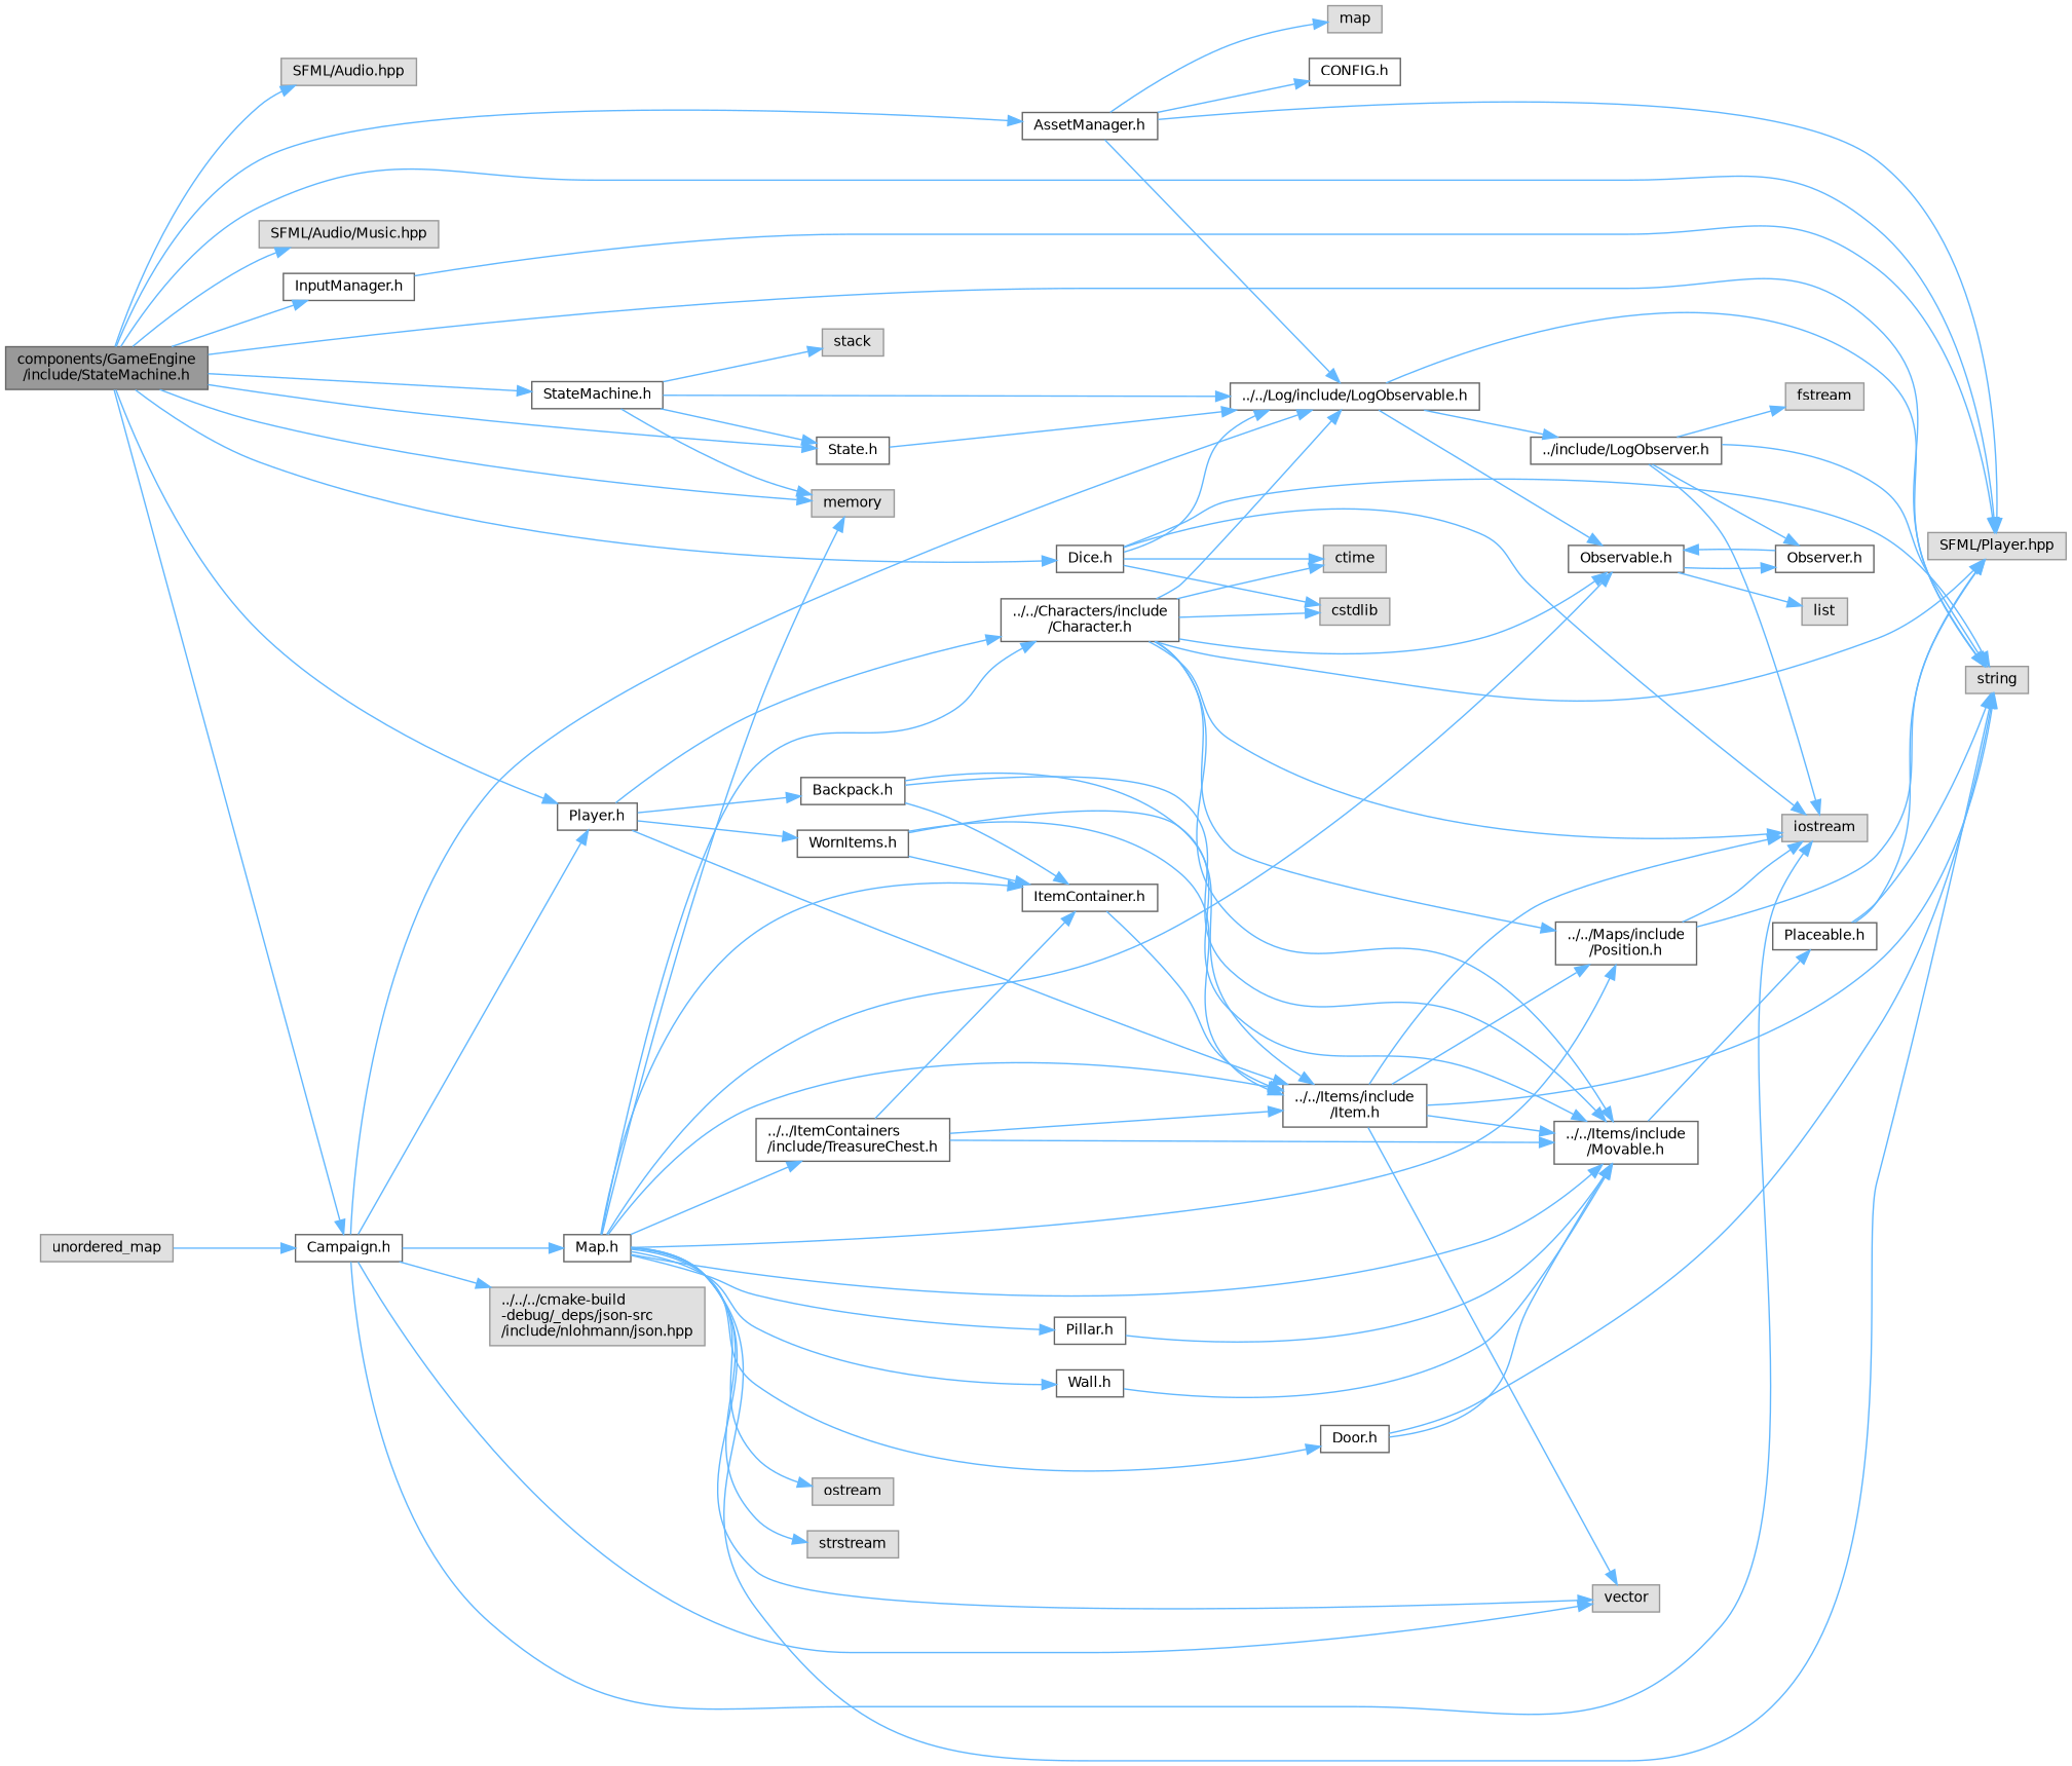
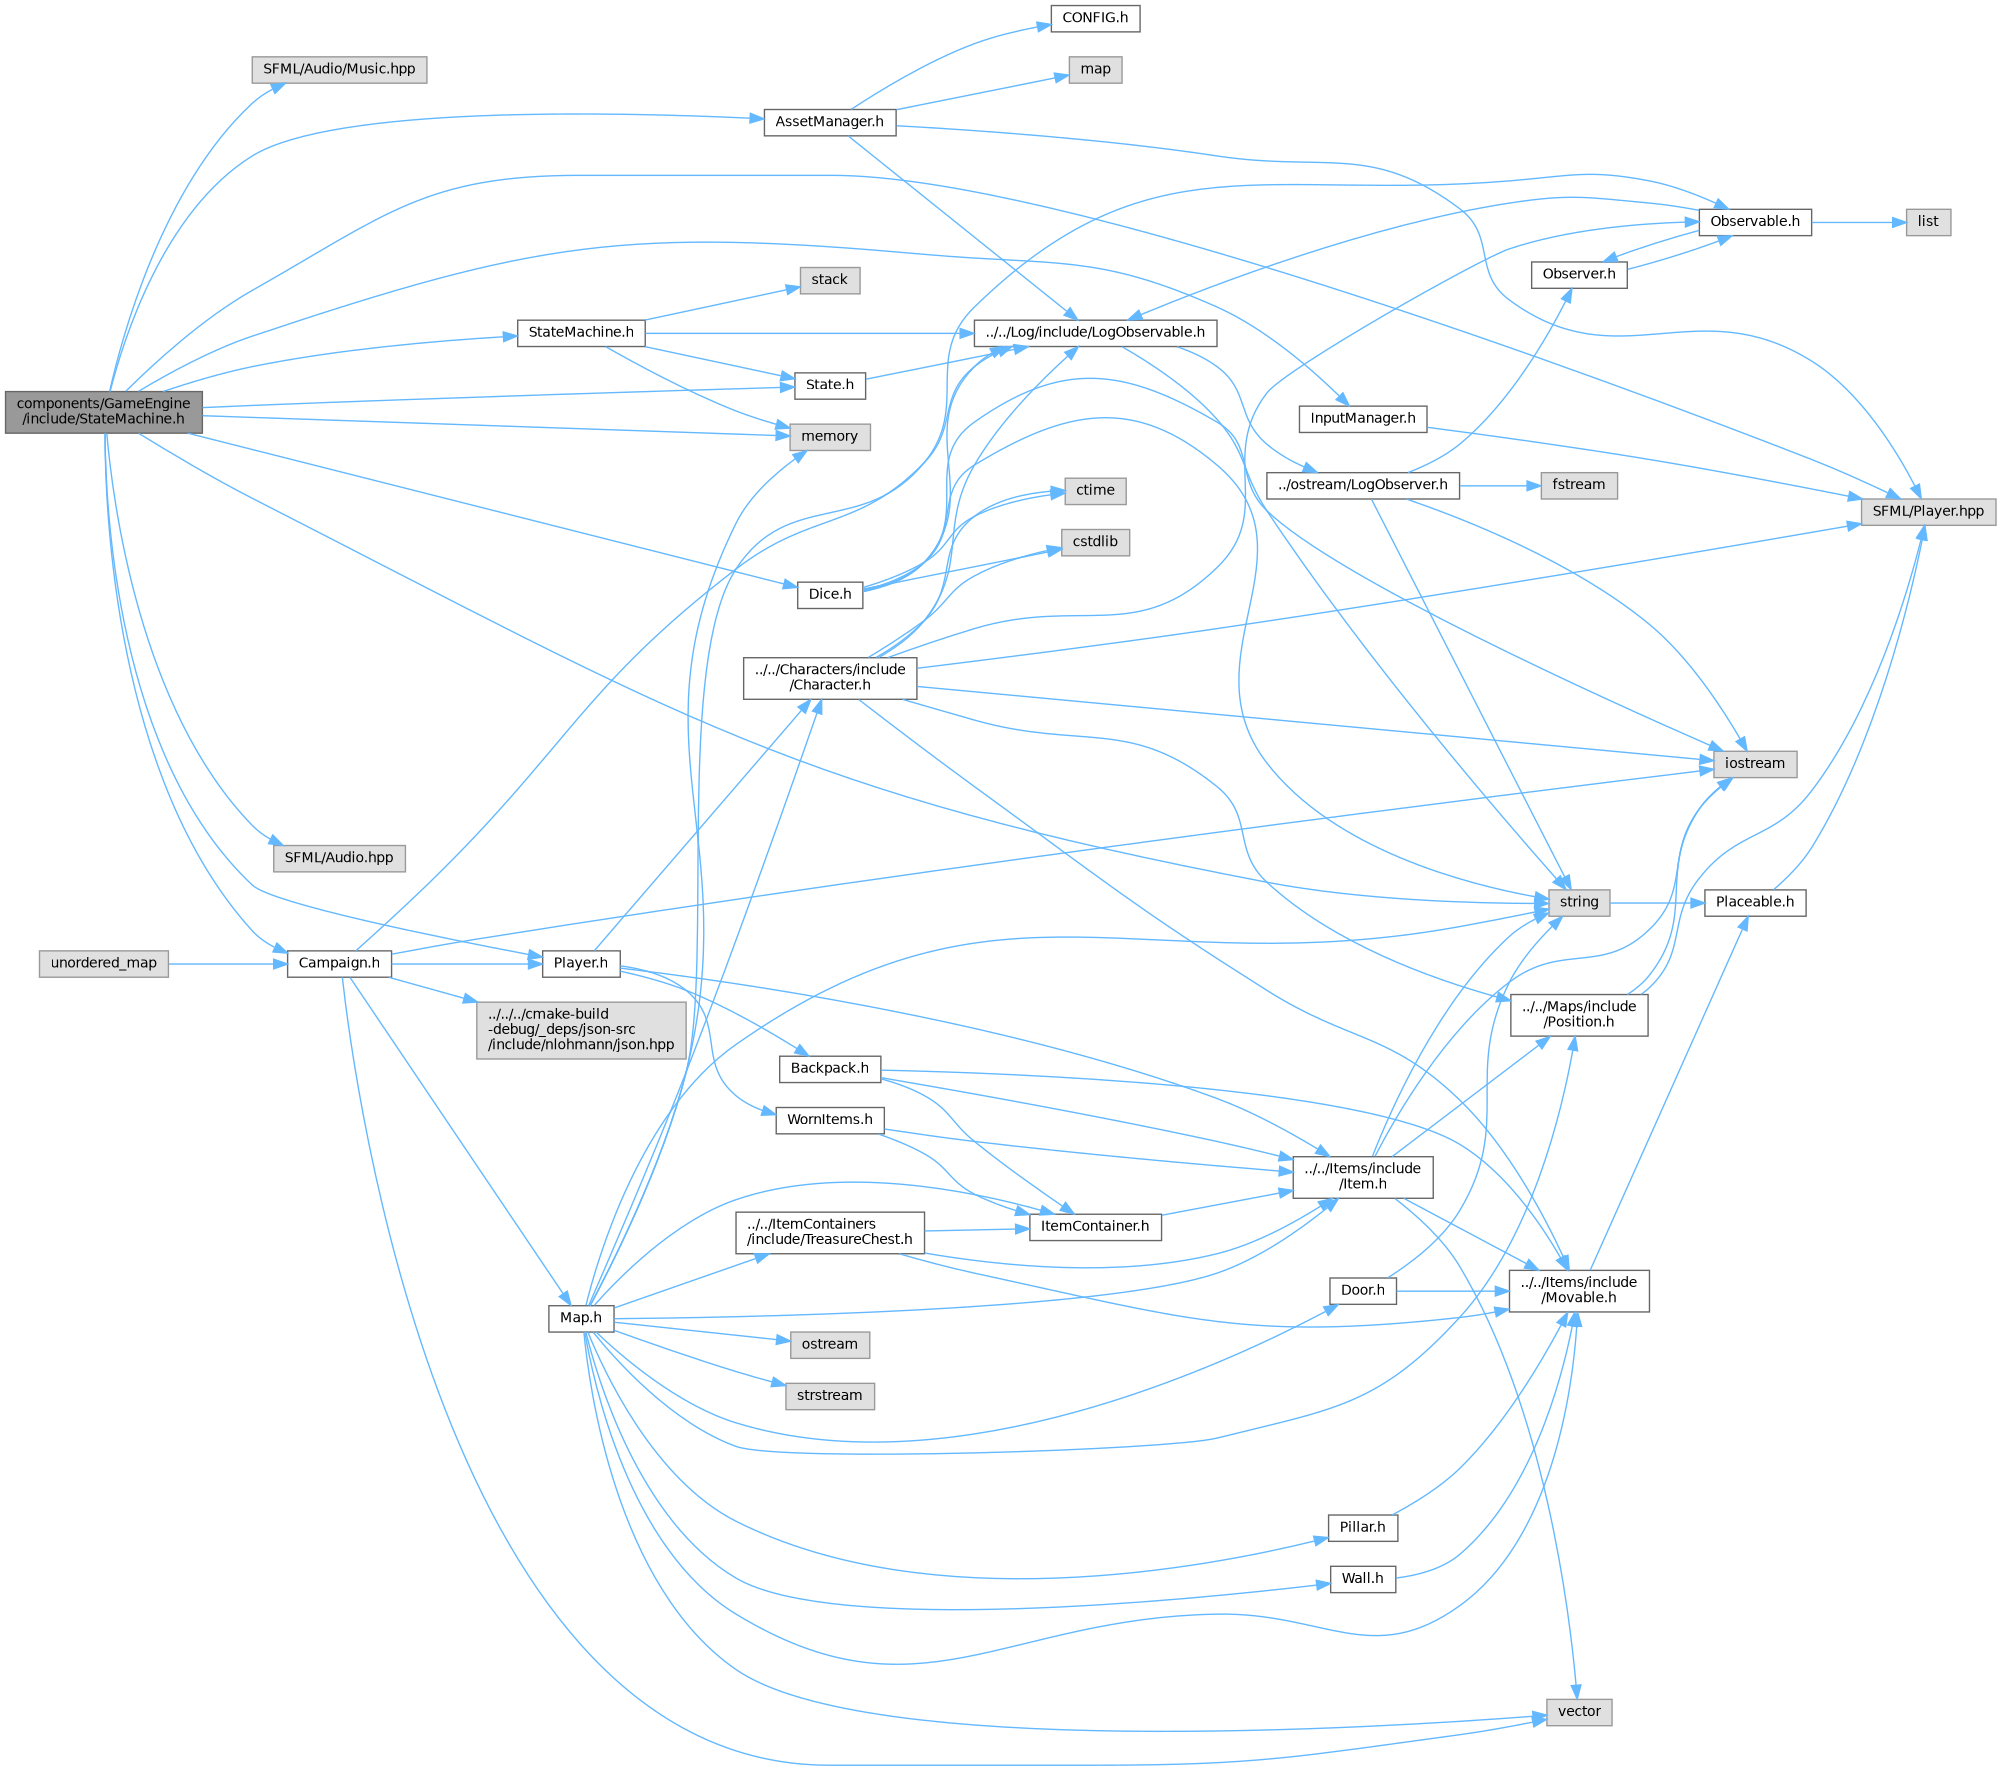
  digraph {
    rankdir=LR
    node [color=grey40 fillcolor=white fontname=Helvetica fontsize=10 shape=box style=filled]
    edge [color=steelblue1 fontname=Helvetica fontsize=10 labelfontname=Helvetica labelfontsize=10 style=solid]
    n1 [color=gray40 fillcolor=grey60 fontcolor=black height=0.2 label="components/GameEngine\l/include/StateMachine.h" width=0.4]
    n2 [height=0.2 label="AssetManager.h" width=0.4]
    n3 [color=grey60 fillcolor="#E0E0E0" height=0.2 label=string width=0.4]
    n4 [color=grey60 fillcolor="#E0E0E0" height=0.2 label="SFML/Player.hpp" width=0.4]
    n5 [height=0.2 label="Campaign.h" width=0.4]
    n6 [color=grey60 fillcolor="#E0E0E0" height=0.2 label=memory width=0.4]
    n7 [height=0.2 label="Player.h" width=0.4]
    n8 [height=0.2 label="Dice.h" width=0.4]
    n9 [height=0.2 label="InputManager.h" width=0.4]
    n10 [height=0.2 label="State.h" width=0.4]
    n11 [height=0.2 label="StateMachine.h" width=0.4]
    n12 [color=grey60 fillcolor="#E0E0E0" height=0.2 label="SFML/Audio.hpp" width=0.4]
    n13 [color=grey60 fillcolor="#E0E0E0" height=0.2 label="SFML/Audio/Music.hpp" width=0.4]
    n14 [height=0.2 label="../../Log/include/LogObservable.h" width=0.4]
    n15 [color=grey60 fillcolor="#E0E0E0" height=0.2 label=map width=0.4]
    n16 [height=0.2 label="CONFIG.h" width=0.4]
    n17 [color=grey60 fillcolor="#E0E0E0" height=0.2 label=iostream width=0.4]
    n18 [height=0.2 label="Map.h" width=0.4]
    n19 [color=grey60 fillcolor="#E0E0E0" height=0.2 label=vector width=0.4]
    n20 [color=grey60 fillcolor="#E0E0E0" height=0.2 label="../../../cmake-build\l-debug/_deps/json-src\l/include/nlohmann/json.hpp" width=0.4]
    n21 [height=0.2 label="../../Characters/include\l/Character.h" width=0.4]
    n22 [height=0.2 label="../../Items/include\l/Item.h" width=0.4]
    n23 [height=0.2 label="Backpack.h" width=0.4]
    n24 [height=0.2 label="WornItems.h" width=0.4]
    n25 [color=grey60 fillcolor="#E0E0E0" height=0.2 label=cstdlib width=0.4]
    n26 [color=grey60 fillcolor="#E0E0E0" height=0.2 label=ctime width=0.4]
    n27 [color=grey60 fillcolor="#E0E0E0" height=0.2 label=stack width=0.4]
    n28 [height=0.2 label="Observable.h" width=0.4]
-   n29 [height=0.2 label="../include/LogObserver.h" width=0.4]
+   n29 [height=0.2 label="../ostream/LogObserver.h" width=0.4]
    n30 [height=0.2 label="Observer.h" width=0.4]
    n31 [color=grey60 fillcolor="#E0E0E0" height=0.2 label=list width=0.4]
    n32 [color=grey60 fillcolor="#E0E0E0" height=0.2 label=fstream width=0.4]
    n33 [height=0.2 label="../../Items/include\l/Movable.h" width=0.4]
    n34 [height=0.2 label="../../Maps/include\l/Position.h" width=0.4]
    n35 [height=0.2 label="../../ItemContainers\l/include/TreasureChest.h" width=0.4]
    n36 [height=0.2 label="ItemContainer.h" width=0.4]
    n37 [height=0.2 label="Door.h" width=0.4]
    n38 [height=0.2 label="Pillar.h" width=0.4]
    n39 [height=0.2 label="Wall.h" width=0.4]
    n40 [color=grey60 fillcolor="#E0E0E0" height=0.2 label=ostream width=0.4]
    n41 [color=grey60 fillcolor="#E0E0E0" height=0.2 label=strstream width=0.4]
    n42 [color=grey60 fillcolor="#E0E0E0" height=0.2 label=unordered_map width=0.4]
    n43 [height=0.2 label="Placeable.h" width=0.4]
    n1 -> n2
    n1 -> n3
    n1 -> n4
    n1 -> n5
    n1 -> n6
    n1 -> n7
    n1 -> n8
    n1 -> n9
    n1 -> n10
    n1 -> n11
    n1 -> n12
    n1 -> n13
    n2 -> n4
    n2 -> n14
    n2 -> n15
    n2 -> n16
    n5 -> n7
    n5 -> n14
    n5 -> n17
    n5 -> n18
    n5 -> n19
    n5 -> n20
    n7 -> n21
    n7 -> n22
    n7 -> n23
    n7 -> n24
    n8 -> n3
    n8 -> n14
    n8 -> n17
    n8 -> n25
    n8 -> n26
    n9 -> n4
    n10 -> n14
    n11 -> n6
    n11 -> n10
    n11 -> n14
    n11 -> n27
    n14 -> n3
-   n14 -> n28
+   n28 -> n14
    n14 -> n29
    n18 -> n3
    n18 -> n6
    n18 -> n19
    n18 -> n21
    n18 -> n22
    n18 -> n28
    n18 -> n33
    n18 -> n34
    n18 -> n35
    n18 -> n36
    n18 -> n37
    n18 -> n38
    n18 -> n39
    n18 -> n40
    n18 -> n41
    n21 -> n4
    n21 -> n14
    n21 -> n17
    n21 -> n25
    n21 -> n26
    n21 -> n28
    n21 -> n33
    n21 -> n34
    n22 -> n3
    n22 -> n17
    n22 -> n19
    n22 -> n33
    n22 -> n34
    n23 -> n22
    n23 -> n33
    n23 -> n36
    n24 -> n22
-   n24 -> n33
    n24 -> n36
    n28 -> n30
    n28 -> n31
    n29 -> n3
    n29 -> n17
    n29 -> n30
    n29 -> n32
    n30 -> n28
    n33 -> n43
    n34 -> n4
    n34 -> n17
    n35 -> n22
    n35 -> n33
    n35 -> n36
    n36 -> n22
    n37 -> n3
    n37 -> n33
    n38 -> n33
    n39 -> n33
    n42 -> n5
-   n43 -> n3
+   n3 -> n43
    n43 -> n4
  }
